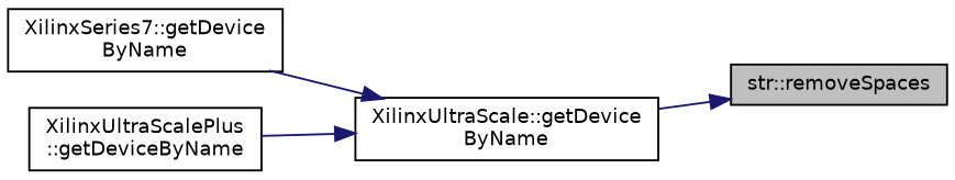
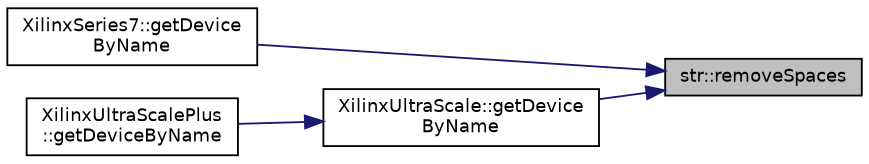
  digraph {
    rankdir=RL
    node [color=black fillcolor=white fontname=Helvetica fontsize=10 shape=record style=filled]
    edge [color=midnightblue dir=back fontname=Helvetica fontsize=10 labelfontname=Helvetica labelfontsize=10 style=solid]
    n1 [fillcolor=grey75 fontcolor=black height=0.2 label="str::removeSpaces" width=0.4]
    n2 [height=0.2 label="XilinxSeries7::getDevice\lByName" width=0.4]
    n3 [height=0.2 label="XilinxUltraScale::getDevice\lByName" width=0.4]
    n4 [height=0.2 label="XilinxUltraScalePlus\l::getDeviceByName" width=0.4]
-   n3 -> n2
+   n1 -> n2
    n1 -> n3
    n3 -> n4
  }
